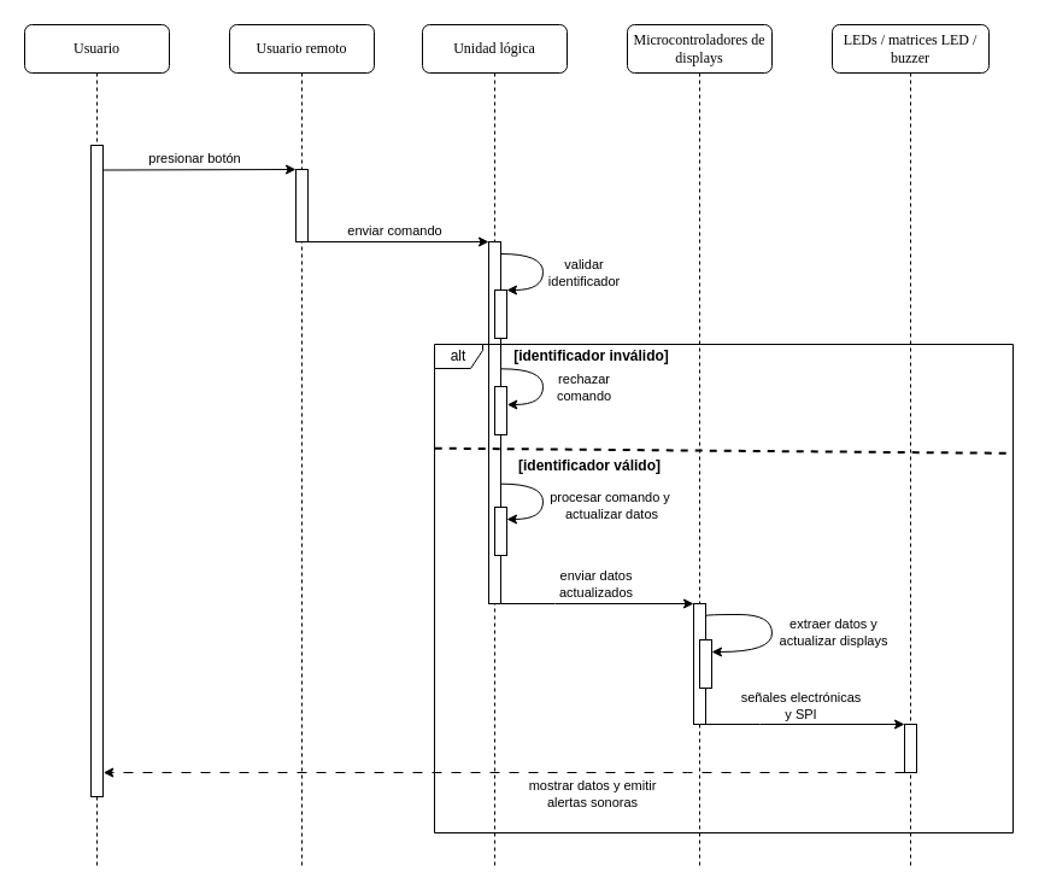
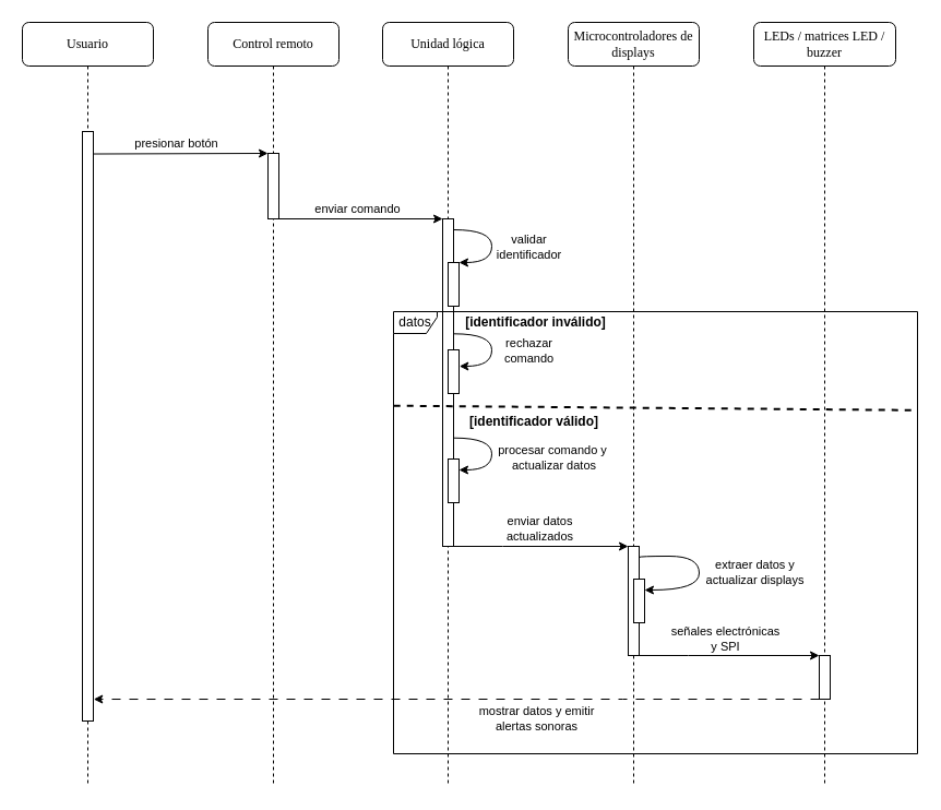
  <mxCell id="0" />
  <mxCell id="1" parent="0" />
- <mxCell id="2" value="Usuario remoto" style="shape=umlLifeline;perimeter=lifelinePerimeter;whiteSpace=wrap;html=1;container=1;collapsible=0;recursiveResize=0;outlineConnect=0;rounded=1;shadow=0;comic=0;labelBackgroundColor=none;strokeWidth=1;fontFamily=Verdana;fontSize=12;align=center;" parent="1" vertex="1"><mxGeometry x="190" y="20" width="120" height="700" as="geometry" /></mxCell>
+ <mxCell id="2" value="Control remoto" style="shape=umlLifeline;perimeter=lifelinePerimeter;whiteSpace=wrap;html=1;container=1;collapsible=0;recursiveResize=0;outlineConnect=0;rounded=1;shadow=0;comic=0;labelBackgroundColor=none;strokeWidth=1;fontFamily=Verdana;fontSize=12;align=center;" parent="1" vertex="1"><mxGeometry x="190" y="20" width="120" height="700" as="geometry" /></mxCell>
  <mxCell id="3" value="" style="rounded=0;whiteSpace=wrap;html=1;" vertex="1" parent="2"><mxGeometry x="55" y="120" width="10" height="60" as="geometry" /></mxCell>
  <mxCell id="4" value="Unidad lógica" style="shape=umlLifeline;perimeter=lifelinePerimeter;whiteSpace=wrap;html=1;container=1;collapsible=0;recursiveResize=0;outlineConnect=0;rounded=1;shadow=0;comic=0;labelBackgroundColor=none;strokeWidth=1;fontFamily=Verdana;fontSize=12;align=center;" parent="1" vertex="1"><mxGeometry x="350" y="20" width="120" height="700" as="geometry" /></mxCell>
  <mxCell id="5" value="" style="rounded=0;whiteSpace=wrap;html=1;" vertex="1" parent="4"><mxGeometry x="55" y="180" width="10" height="300" as="geometry" /></mxCell>
  <mxCell id="6" value="" style="endArrow=classic;html=1;rounded=0;exitX=1.03;exitY=0.151;exitDx=0;exitDy=0;edgeStyle=orthogonalEdgeStyle;curved=1;entryX=1;entryY=0;entryDx=0;entryDy=0;exitPerimeter=0;" edge="1" parent="4" target="8"><mxGeometry width="50" height="50" relative="1" as="geometry"><mxPoint x="65.13" y="190.0" as="sourcePoint" /><mxPoint x="65.0" y="226.18" as="targetPoint" /><Array as="points"><mxPoint x="100" y="190" /><mxPoint x="100" y="220" /></Array></mxGeometry></mxCell>
  <mxCell id="7" value="validar &lt;br&gt;identificador" style="edgeLabel;html=1;align=center;verticalAlign=middle;resizable=0;points=[];" vertex="1" connectable="0" parent="6"><mxGeometry x="-0.134" y="-1" relative="1" as="geometry"><mxPoint x="34" y="9" as="offset" /></mxGeometry></mxCell>
  <mxCell id="8" value="" style="rounded=0;whiteSpace=wrap;html=1;" vertex="1" parent="4"><mxGeometry x="60" y="220" width="10" height="40" as="geometry" /></mxCell>
  <mxCell id="9" value="" style="endArrow=none;dashed=1;html=1;strokeWidth=2;rounded=0;exitX=0.001;exitY=0.609;exitDx=0;exitDy=0;exitPerimeter=0;entryX=1;entryY=0.223;entryDx=0;entryDy=0;entryPerimeter=0;" edge="1" parent="4" target="26"><mxGeometry width="50" height="50" relative="1" as="geometry"><mxPoint x="10.23" y="351.17" as="sourcePoint" /><mxPoint x="500" y="352" as="targetPoint" /></mxGeometry></mxCell>
  <mxCell id="10" value="[identificador inválido]" style="text;html=1;strokeColor=none;fillColor=none;align=center;verticalAlign=middle;whiteSpace=wrap;rounded=0;fontStyle=1" vertex="1" parent="4"><mxGeometry x="74.5" y="265" width="131" height="20" as="geometry" /></mxCell>
  <mxCell id="11" value="[identificador válido]" style="text;html=1;strokeColor=none;fillColor=none;align=center;verticalAlign=middle;whiteSpace=wrap;rounded=0;fontStyle=1" vertex="1" parent="4"><mxGeometry x="74.5" y="356" width="128.12" height="20" as="geometry" /></mxCell>
  <mxCell id="12" value="" style="rounded=0;whiteSpace=wrap;html=1;" vertex="1" parent="4"><mxGeometry x="60" y="300" width="10" height="40" as="geometry" /></mxCell>
  <mxCell id="13" value="" style="endArrow=classic;html=1;rounded=0;exitX=1.039;exitY=0.351;exitDx=0;exitDy=0;edgeStyle=orthogonalEdgeStyle;curved=1;entryX=1.032;entryY=0.375;entryDx=0;entryDy=0;entryPerimeter=0;exitPerimeter=0;" edge="1" parent="4" source="5" target="12"><mxGeometry width="50" height="50" relative="1" as="geometry"><mxPoint x="65.0" y="285" as="sourcePoint" /><mxPoint x="69.87" y="315" as="targetPoint" /><Array as="points"><mxPoint x="100" y="285" /><mxPoint x="100" y="315" /></Array></mxGeometry></mxCell>
  <mxCell id="14" value="rechazar &lt;br&gt;comando" style="edgeLabel;html=1;align=center;verticalAlign=middle;resizable=0;points=[];" vertex="1" connectable="0" parent="13"><mxGeometry x="-0.134" y="-1" relative="1" as="geometry"><mxPoint x="34" y="9" as="offset" /></mxGeometry></mxCell>
  <mxCell id="15" value="" style="rounded=0;whiteSpace=wrap;html=1;" vertex="1" parent="4"><mxGeometry x="60" y="400" width="10" height="40" as="geometry" /></mxCell>
  <mxCell id="16" value="" style="endArrow=classic;html=1;rounded=0;exitX=1.039;exitY=0.669;exitDx=0;exitDy=0;edgeStyle=orthogonalEdgeStyle;curved=1;exitPerimeter=0;" edge="1" parent="4" source="5"><mxGeometry width="50" height="50" relative="1" as="geometry"><mxPoint x="70" y="380" as="sourcePoint" /><mxPoint x="70" y="410" as="targetPoint" /><Array as="points"><mxPoint x="100" y="381" /><mxPoint x="100" y="410" /></Array></mxGeometry></mxCell>
  <mxCell id="17" value="procesar comando y&amp;nbsp;&lt;br&gt;actualizar datos" style="edgeLabel;html=1;align=center;verticalAlign=middle;resizable=0;points=[];" vertex="1" connectable="0" parent="16"><mxGeometry x="-0.134" y="-1" relative="1" as="geometry"><mxPoint x="57" y="11" as="offset" /></mxGeometry></mxCell>
  <mxCell id="18" value="Microcontroladores de displays" style="shape=umlLifeline;perimeter=lifelinePerimeter;whiteSpace=wrap;html=1;container=1;collapsible=0;recursiveResize=0;outlineConnect=0;rounded=1;shadow=0;comic=0;labelBackgroundColor=none;strokeWidth=1;fontFamily=Verdana;fontSize=12;align=center;size=40;" parent="1" vertex="1"><mxGeometry x="520" y="20" width="120" height="700" as="geometry" /></mxCell>
  <mxCell id="19" value="LEDs / matrices LED / buzzer" style="shape=umlLifeline;perimeter=lifelinePerimeter;whiteSpace=wrap;html=1;container=1;collapsible=0;recursiveResize=0;outlineConnect=0;rounded=1;shadow=0;comic=0;labelBackgroundColor=none;strokeWidth=1;fontFamily=Verdana;fontSize=12;align=center;" parent="1" vertex="1"><mxGeometry x="690" y="20" width="130" height="700" as="geometry" /></mxCell>
  <mxCell id="20" value="Usuario" style="shape=umlLifeline;perimeter=lifelinePerimeter;whiteSpace=wrap;html=1;container=1;collapsible=0;recursiveResize=0;outlineConnect=0;rounded=1;shadow=0;comic=0;labelBackgroundColor=none;strokeWidth=1;fontFamily=Verdana;fontSize=12;align=center;" parent="1" vertex="1"><mxGeometry x="20" y="20" width="120" height="700" as="geometry" /></mxCell>
  <mxCell id="21" value="" style="rounded=0;whiteSpace=wrap;html=1;" vertex="1" parent="20"><mxGeometry x="55" y="100" width="10" height="540" as="geometry" /></mxCell>
  <mxCell id="22" value="" style="endArrow=classic;html=1;rounded=0;exitX=1.032;exitY=0.038;exitDx=0;exitDy=0;exitPerimeter=0;entryX=0;entryY=0;entryDx=0;entryDy=0;" edge="1" parent="1" source="21" target="3"><mxGeometry width="50" height="50" relative="1" as="geometry"><mxPoint x="250" y="140" as="sourcePoint" /><mxPoint x="300" y="90" as="targetPoint" /></mxGeometry></mxCell>
  <mxCell id="23" value="presionar botón" style="edgeLabel;html=1;align=center;verticalAlign=middle;resizable=0;points=[];" vertex="1" connectable="0" parent="22"><mxGeometry x="-0.134" y="-1" relative="1" as="geometry"><mxPoint x="6" y="-11" as="offset" /></mxGeometry></mxCell>
  <mxCell id="24" value="" style="endArrow=classic;html=1;rounded=0;exitX=1;exitY=1;exitDx=0;exitDy=0;entryX=0;entryY=0;entryDx=0;entryDy=0;" edge="1" parent="1" source="3" target="5"><mxGeometry width="50" height="50" relative="1" as="geometry"><mxPoint x="270" y="200" as="sourcePoint" /><mxPoint x="400" y="200" as="targetPoint" /></mxGeometry></mxCell>
  <mxCell id="25" value="enviar comando" style="edgeLabel;html=1;align=center;verticalAlign=middle;resizable=0;points=[];" vertex="1" connectable="0" parent="24"><mxGeometry x="-0.134" y="-1" relative="1" as="geometry"><mxPoint x="6" y="-11" as="offset" /></mxGeometry></mxCell>
- <mxCell id="26" value="alt" style="shape=umlFrame;whiteSpace=wrap;html=1;pointerEvents=0;width=40;height=20;" vertex="1" parent="1"><mxGeometry x="360" y="285" width="480" height="405" as="geometry" /></mxCell>
+ <mxCell id="26" value="datos" style="shape=umlFrame;whiteSpace=wrap;html=1;pointerEvents=0;width=40;height=20;" vertex="1" parent="1"><mxGeometry x="360" y="285" width="480" height="405" as="geometry" /></mxCell>
  <mxCell id="27" style="edgeStyle=orthogonalEdgeStyle;rounded=0;orthogonalLoop=1;jettySize=auto;html=1;exitX=1;exitY=1;exitDx=0;exitDy=0;entryX=0;entryY=0;entryDx=0;entryDy=0;" edge="1" parent="1" source="29" target="37"><mxGeometry relative="1" as="geometry"><Array as="points"><mxPoint x="630" y="600" /><mxPoint x="630" y="600" /></Array></mxGeometry></mxCell>
  <mxCell id="28" value="señales electrónicas &lt;br&gt;y SPI" style="edgeLabel;html=1;align=center;verticalAlign=middle;resizable=0;points=[];" vertex="1" connectable="0" parent="27"><mxGeometry x="-0.185" y="-2" relative="1" as="geometry"><mxPoint x="11" y="-18" as="offset" /></mxGeometry></mxCell>
  <mxCell id="29" value="" style="rounded=0;whiteSpace=wrap;html=1;" vertex="1" parent="1"><mxGeometry x="575" y="500" width="10" height="100" as="geometry" /></mxCell>
  <mxCell id="30" style="edgeStyle=orthogonalEdgeStyle;rounded=0;orthogonalLoop=1;jettySize=auto;html=1;exitX=1;exitY=1;exitDx=0;exitDy=0;entryX=0;entryY=0;entryDx=0;entryDy=0;" edge="1" parent="1" source="5" target="29"><mxGeometry relative="1" as="geometry"><Array as="points"><mxPoint x="460" y="500" /><mxPoint x="460" y="500" /></Array></mxGeometry></mxCell>
  <mxCell id="31" value="enviar datos &lt;br&gt;actualizados" style="edgeLabel;html=1;align=center;verticalAlign=middle;resizable=0;points=[];" vertex="1" connectable="0" parent="30"><mxGeometry x="-0.098" relative="1" as="geometry"><mxPoint x="6" y="-17" as="offset" /></mxGeometry></mxCell>
  <mxCell id="32" value="" style="rounded=0;whiteSpace=wrap;html=1;" vertex="1" parent="1"><mxGeometry x="580" y="530" width="10" height="40" as="geometry" /></mxCell>
  <mxCell id="33" value="" style="endArrow=classic;html=1;rounded=0;edgeStyle=orthogonalEdgeStyle;curved=1;entryX=1;entryY=0.25;entryDx=0;entryDy=0;" edge="1" parent="1" target="32"><mxGeometry width="50" height="50" relative="1" as="geometry"><mxPoint x="585" y="510" as="sourcePoint" /><mxPoint x="610" y="529" as="targetPoint" /><Array as="points"><mxPoint x="640" y="509" /><mxPoint x="640" y="540" /></Array></mxGeometry></mxCell>
  <mxCell id="34" value="extraer datos y &lt;br&gt;actualizar displays" style="edgeLabel;html=1;align=center;verticalAlign=middle;resizable=0;points=[];" vertex="1" connectable="0" parent="33"><mxGeometry x="-0.134" y="-1" relative="1" as="geometry"><mxPoint x="51" y="11" as="offset" /></mxGeometry></mxCell>
  <mxCell id="35" style="edgeStyle=orthogonalEdgeStyle;rounded=0;orthogonalLoop=1;jettySize=auto;html=1;exitX=0;exitY=1;exitDx=0;exitDy=0;entryX=1.028;entryY=0.963;entryDx=0;entryDy=0;entryPerimeter=0;dashed=1;dashPattern=8 8;" edge="1" parent="1" source="37" target="21"><mxGeometry relative="1" as="geometry"><Array as="points"><mxPoint x="570" y="640" /><mxPoint x="570" y="640" /></Array></mxGeometry></mxCell>
  <mxCell id="36" value="mostrar datos y emitir &lt;br&gt;alertas sonoras" style="edgeLabel;html=1;align=center;verticalAlign=middle;resizable=0;points=[];" vertex="1" connectable="0" parent="35"><mxGeometry x="-0.297" relative="1" as="geometry"><mxPoint x="-26" y="17" as="offset" /></mxGeometry></mxCell>
  <mxCell id="37" value="" style="rounded=0;whiteSpace=wrap;html=1;" vertex="1" parent="1"><mxGeometry x="750" y="600" width="10" height="40" as="geometry" /></mxCell>
